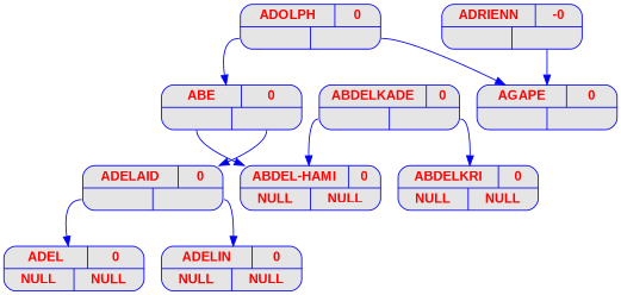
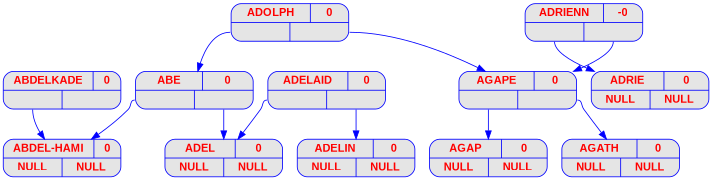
  digraph {
    node [color=blue fillcolor=grey90 fontcolor=red fontname="Arial bold" fontsize=14 shape=record style="rounded, filled"]
    edge [color=blue tailport=g]
    n1 [label="{{<c> ADOLPH | <b> 0} | { <g> | <d>}}" width=2]
    n2 [label="{{<c> ABE | <b> 0} | { <g> | <d>}}" width=2]
    n3 [label="{{<c> AGAPE | <b> 0} | { <g> | <d>}}" width=2]
    n4 [label="{{<c> ADELAID | <b> 0} | { <g> | <d>}}" width=2]
    n5 [label="{{<c> ABDEL-HAMI | <b> 0} | { <g> NULL | <d> NULL}}" width=2]
    n6 [label="{{<c> ADRIENN | <b> -0} | { <g> | <d>}}" width=2]
+   n7 [label="{{<c> ADRIE | <b> 0} | { <g> NULL | <d> NULL}}" width=2]
    n8 [label="{{<c> ABDELKADE | <b> 0} | { <g> | <d>}}" width=2]
-   n9 [label="{{<c> ABDELKRI | <b> 0} | { <g> NULL | <d> NULL}}" width=2]
    n10 [label="{{<c> ADEL | <b> 0} | { <g> NULL | <d> NULL}}" width=2]
    n11 [label="{{<c> ADELIN | <b> 0} | { <g> NULL | <d> NULL}}" width=2]
+   n12 [label="{{<c> AGAP | <b> 0} | { <g> NULL | <d> NULL}}" width=2]
+   n13 [label="{{<c> AGATH | <b> 0} | { <g> NULL | <d> NULL}}" width=2]
    n1 -> n2
    n1 -> n3 [tailport=d]
-   n2 -> n4 [tailport=d]
+   n2 -> n10 [tailport=d]
    n2 -> n5
+   n3 -> n12
+   n3 -> n13 [tailport=d]
    n4 -> n10
    n4 -> n11 [tailport=d]
    n6 -> n3 [tailport=d]
+   n6 -> n7
    n8 -> n5
-   n8 -> n9 [tailport=d]
  }
